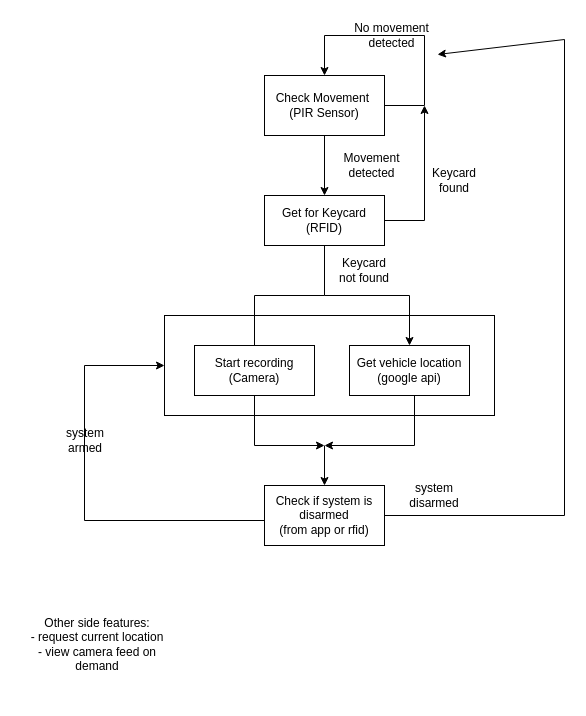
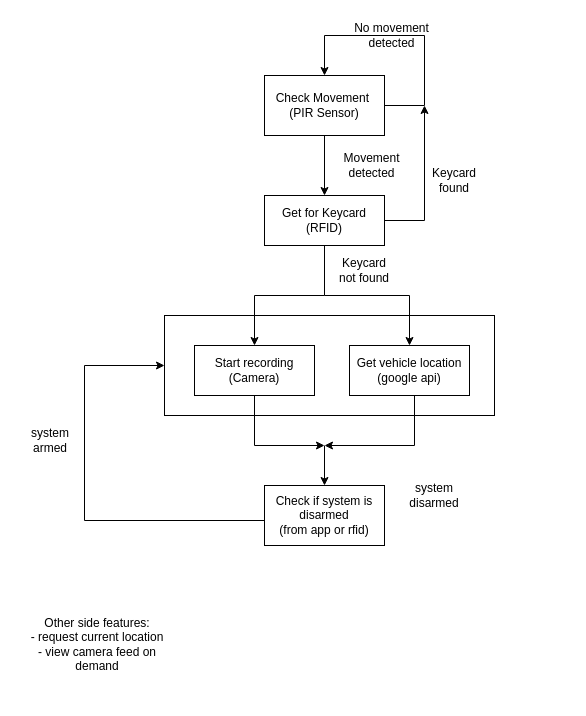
  <mxCell id="0" />
  <mxCell id="1" parent="0" />
  <mxCell id="2" value="Check Movement&amp;nbsp;&lt;br&gt;(PIR Sensor)" style="rounded=0;whiteSpace=wrap;html=1;" vertex="1" parent="1"><mxGeometry x="264" y="75" width="120" height="60" as="geometry" /></mxCell>
  <mxCell id="3" value="" style="endArrow=classic;html=1;rounded=0;entryX=0.5;entryY=0;entryDx=0;entryDy=0;" edge="1" parent="1" target="2"><mxGeometry width="50" height="50" relative="1" as="geometry"><mxPoint x="384" y="105" as="sourcePoint" /><mxPoint x="254" y="35" as="targetPoint" /><Array as="points"><mxPoint x="424" y="105" /><mxPoint x="424" y="35" /><mxPoint x="324" y="35" /></Array></mxGeometry></mxCell>
  <mxCell id="4" value="" style="endArrow=classic;html=1;rounded=0;exitX=0.5;exitY=1;exitDx=0;exitDy=0;" edge="1" parent="1" source="2"><mxGeometry width="50" height="50" relative="1" as="geometry"><mxPoint x="324" y="275" as="sourcePoint" /><mxPoint x="324" y="195" as="targetPoint" /></mxGeometry></mxCell>
  <mxCell id="5" value="No movement detected" style="text;html=1;strokeColor=none;fillColor=none;align=center;verticalAlign=middle;whiteSpace=wrap;rounded=0;" vertex="1" parent="1"><mxGeometry x="334" y="20" width="115" height="30" as="geometry" /></mxCell>
  <mxCell id="6" value="Movement&lt;br&gt;detected" style="text;html=1;strokeColor=none;fillColor=none;align=center;verticalAlign=middle;whiteSpace=wrap;rounded=0;" vertex="1" parent="1"><mxGeometry x="314" y="150" width="115" height="30" as="geometry" /></mxCell>
  <mxCell id="7" value="Start recording&lt;br&gt;(Camera)" style="rounded=0;whiteSpace=wrap;html=1;" vertex="1" parent="1"><mxGeometry x="194" y="345" width="120" height="50" as="geometry" /></mxCell>
- <mxCell id="8" value="" style="edgeStyle=orthogonalEdgeStyle;rounded=0;orthogonalLoop=1;jettySize=auto;html=1;endArrow=none;" edge="1" parent="1" source="9" target="7"><mxGeometry relative="1" as="geometry" /></mxCell>
+ <mxCell id="8" value="" style="edgeStyle=orthogonalEdgeStyle;rounded=0;orthogonalLoop=1;jettySize=auto;html=1;" edge="1" parent="1" source="9" target="7"><mxGeometry relative="1" as="geometry" /></mxCell>
  <mxCell id="9" value="Get for Keycard&lt;br&gt;(RFID)" style="rounded=0;whiteSpace=wrap;html=1;" vertex="1" parent="1"><mxGeometry x="264" y="195" width="120" height="50" as="geometry" /></mxCell>
  <mxCell id="10" value="" style="endArrow=classic;html=1;rounded=0;exitX=1;exitY=0.5;exitDx=0;exitDy=0;" edge="1" parent="1" source="9"><mxGeometry width="50" height="50" relative="1" as="geometry"><mxPoint x="324" y="275" as="sourcePoint" /><mxPoint x="424" y="105" as="targetPoint" /><Array as="points"><mxPoint x="424" y="220" /></Array></mxGeometry></mxCell>
  <mxCell id="11" value="Keycard&lt;br&gt;found" style="text;html=1;strokeColor=none;fillColor=none;align=center;verticalAlign=middle;whiteSpace=wrap;rounded=0;" vertex="1" parent="1"><mxGeometry x="424" y="165" width="60" height="30" as="geometry" /></mxCell>
  <mxCell id="12" value="Keycard not found" style="text;html=1;strokeColor=none;fillColor=none;align=center;verticalAlign=middle;whiteSpace=wrap;rounded=0;" vertex="1" parent="1"><mxGeometry x="334" y="255" width="60" height="30" as="geometry" /></mxCell>
  <mxCell id="13" value="Get vehicle location&lt;br&gt;(google api)" style="rounded=0;whiteSpace=wrap;html=1;" vertex="1" parent="1"><mxGeometry x="349" y="345" width="120" height="50" as="geometry" /></mxCell>
  <mxCell id="14" value="" style="endArrow=classic;html=1;rounded=0;entryX=0.5;entryY=0;entryDx=0;entryDy=0;" edge="1" parent="1" target="13"><mxGeometry width="50" height="50" relative="1" as="geometry"><mxPoint x="324" y="295" as="sourcePoint" /><mxPoint x="414" y="275" as="targetPoint" /><Array as="points"><mxPoint x="409" y="295" /></Array></mxGeometry></mxCell>
  <mxCell id="15" value="" style="rounded=0;whiteSpace=wrap;html=1;fillColor=none;" vertex="1" parent="1"><mxGeometry x="164" y="315" width="330" height="100" as="geometry" /></mxCell>
  <mxCell id="16" value="" style="endArrow=classic;html=1;rounded=0;" edge="1" parent="1"><mxGeometry width="50" height="50" relative="1" as="geometry"><mxPoint x="254" y="395" as="sourcePoint" /><mxPoint x="324" y="445" as="targetPoint" /><Array as="points"><mxPoint x="254" y="445" /></Array></mxGeometry></mxCell>
  <mxCell id="17" value="" style="endArrow=classic;html=1;rounded=0;" edge="1" parent="1"><mxGeometry width="50" height="50" relative="1" as="geometry"><mxPoint x="414" y="395" as="sourcePoint" /><mxPoint x="324" y="445" as="targetPoint" /><Array as="points"><mxPoint x="414" y="445" /></Array></mxGeometry></mxCell>
  <mxCell id="18" value="Check if system is disarmed&lt;br&gt;(from app or rfid)" style="rounded=0;whiteSpace=wrap;html=1;" vertex="1" parent="1"><mxGeometry x="264" y="485" width="120" height="60" as="geometry" /></mxCell>
  <mxCell id="19" value="" style="endArrow=classic;html=1;rounded=0;" edge="1" parent="1" target="18"><mxGeometry width="50" height="50" relative="1" as="geometry"><mxPoint x="324" y="445" as="sourcePoint" /><mxPoint x="374" y="395" as="targetPoint" /></mxGeometry></mxCell>
- <mxCell id="20" value="" style="endArrow=classic;html=1;rounded=0;exitX=1;exitY=0.5;exitDx=0;exitDy=0;entryX=0.896;entryY=1.133;entryDx=0;entryDy=0;entryPerimeter=0;" edge="1" parent="1" source="18" target="5"><mxGeometry width="50" height="50" relative="1" as="geometry"><mxPoint x="324" y="275" as="sourcePoint" /><mxPoint x="374" y="225" as="targetPoint" /><Array as="points"><mxPoint x="564" y="515" /><mxPoint x="564" y="39" /></Array></mxGeometry></mxCell>
  <mxCell id="21" value="system disarmed" style="text;html=1;strokeColor=none;fillColor=none;align=center;verticalAlign=middle;whiteSpace=wrap;rounded=0;" vertex="1" parent="1"><mxGeometry x="404" y="480" width="60" height="30" as="geometry" /></mxCell>
  <mxCell id="22" value="" style="endArrow=classic;html=1;rounded=0;entryX=0;entryY=0.5;entryDx=0;entryDy=0;" edge="1" parent="1" target="15"><mxGeometry width="50" height="50" relative="1" as="geometry"><mxPoint x="264" y="520" as="sourcePoint" /><mxPoint x="64" y="365" as="targetPoint" /><Array as="points"><mxPoint x="84" y="520" /><mxPoint x="84" y="365" /></Array></mxGeometry></mxCell>
- <mxCell id="23" value="system armed" style="text;html=1;strokeColor=none;fillColor=none;align=center;verticalAlign=middle;whiteSpace=wrap;rounded=0;" vertex="1" parent="1"><mxGeometry x="55" y="425" width="60" height="30" as="geometry" /></mxCell>
+ <mxCell id="23" value="system armed" style="text;html=1;strokeColor=none;fillColor=none;align=center;verticalAlign=middle;whiteSpace=wrap;rounded=0;" vertex="1" parent="1"><mxGeometry x="20" y="425" width="60" height="30" as="geometry" /></mxCell>
  <mxCell id="24" value="Other side features:&lt;br&gt;- request current location&lt;br&gt;- view camera feed on demand" style="text;html=1;strokeColor=none;fillColor=none;align=center;verticalAlign=middle;whiteSpace=wrap;rounded=0;" vertex="1" parent="1"><mxGeometry x="20" y="594" width="154" height="100" as="geometry" /></mxCell>
